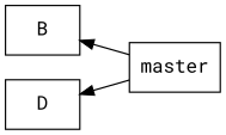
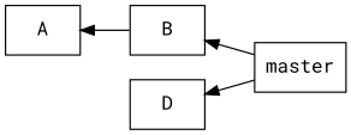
  digraph {
    fontname="Roboto Mono"
    rankdir=RL
    node [fontname="Roboto Mono" shape=rectangle style="fill=green!20"]
    edge [fontname="Roboto Mono"]
    B
+   A
    master [style="fill=yellow!20"]
    D
+   B -> A
    master -> B
    master -> D
  }
